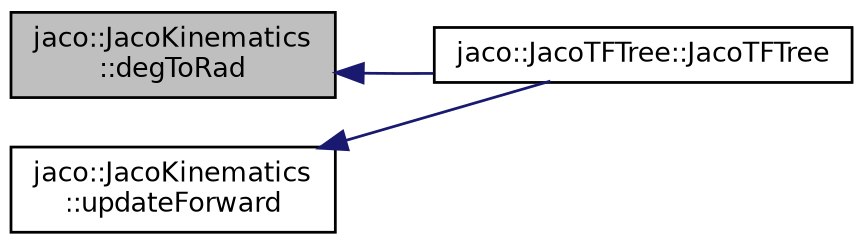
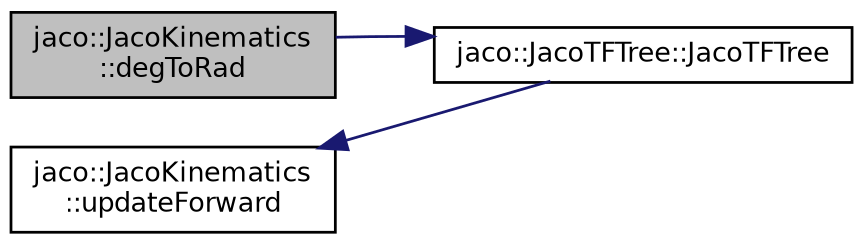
  digraph {
    rankdir=LR
    node [color=black fillcolor=white fontname=Helvetica fontsize=10 shape=record style=filled]
    edge [color=midnightblue dir=back fontname=Helvetica fontsize=10 labelfontname=Helvetica labelfontsize=10 style=solid]
    n1 [fillcolor=grey75 fontcolor=black height=0.2 label="jaco::JacoKinematics\l::degToRad" width=0.4]
    n2 [height=0.2 label="jaco::JacoTFTree::JacoTFTree" width=0.4]
    n3 [height=0.2 label="jaco::JacoKinematics\l::updateForward" width=0.4]
-   n1 -> n2
+   n2 -> n1
    n3 -> n2
  }
